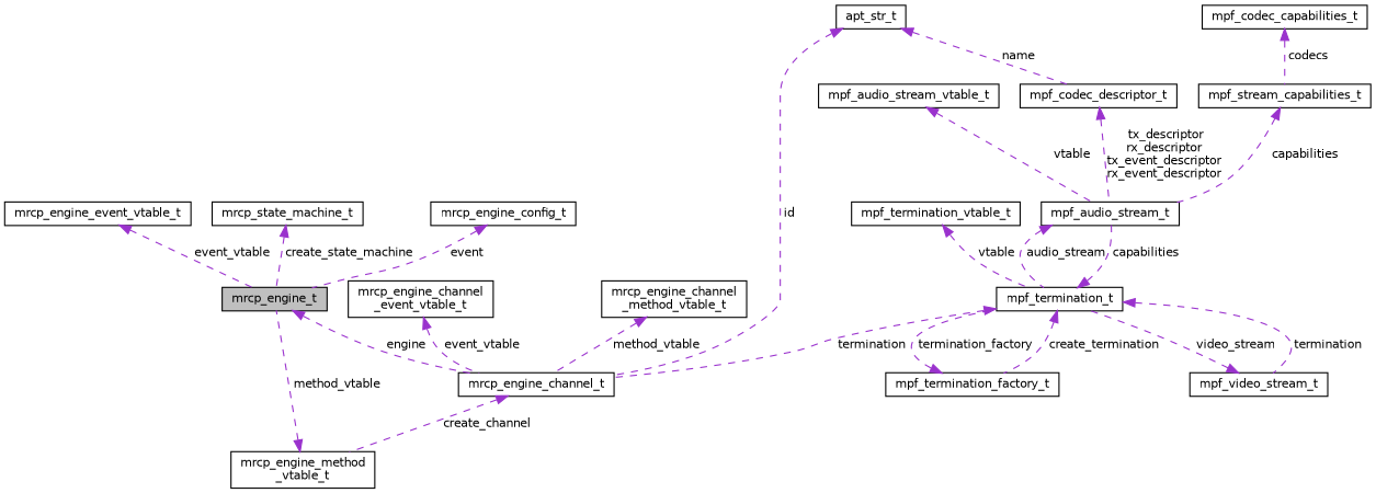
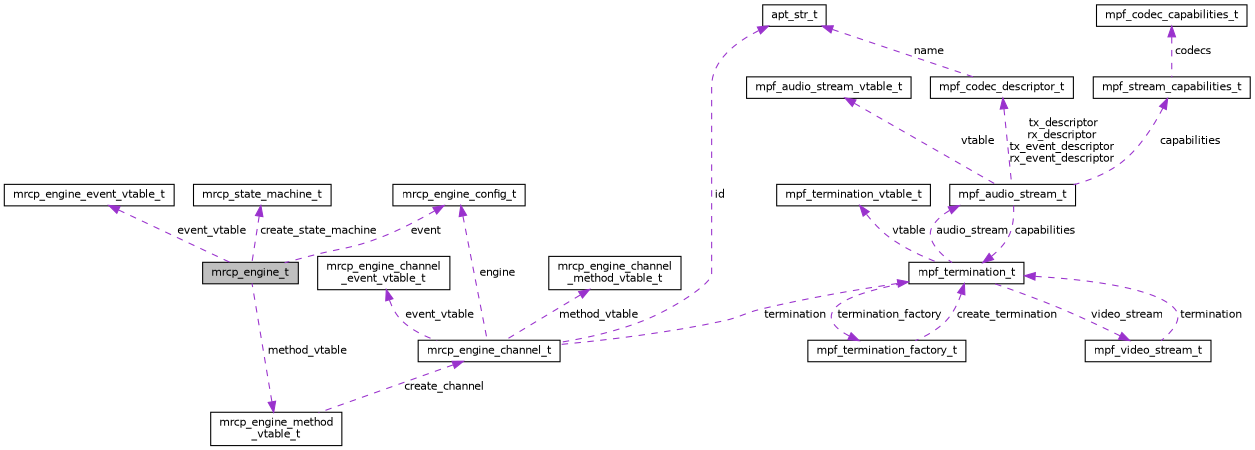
  digraph {
    rankdir=TB
    node [color=black fillcolor=white fontname=Helvetica fontsize=10 shape=record style=filled]
    edge [color=darkorchid3 dir=back fontname=Helvetica fontsize=10 labelfontname=Helvetica labelfontsize=10 style=dashed]
    n1 [fillcolor=grey75 fontcolor=black height=0.2 label=mrcp_engine_t width=0.4]
    n2 [height=0.2 label=mrcp_engine_channel_t width=0.4]
    n3 [height=0.2 label="mrcp_engine_method\l_vtable_t" width=0.4]
    n4 [height=0.2 label=mrcp_engine_event_vtable_t width=0.4]
    n5 [height=0.2 label=mrcp_state_machine_t width=0.4]
    n6 [height=0.2 label="mrcp_engine_channel\l_event_vtable_t" width=0.4]
    n7 [height=0.2 label=apt_str_t width=0.4]
    n8 [height=0.2 label=mpf_codec_descriptor_t width=0.4]
    n9 [height=0.2 label=mpf_audio_stream_t width=0.4]
    n10 [height=0.2 label=mpf_termination_t width=0.4]
    n11 [height=0.2 label=mpf_termination_factory_t width=0.4]
    n12 [height=0.2 label=mpf_video_stream_t width=0.4]
    n13 [height=0.2 label=mpf_termination_vtable_t width=0.4]
    n14 [height=0.2 label=mpf_audio_stream_vtable_t width=0.4]
    n15 [height=0.2 label=mpf_stream_capabilities_t width=0.4]
    n16 [height=0.2 label=mpf_codec_capabilities_t width=0.4]
    n17 [height=0.2 label="mrcp_engine_channel\l_method_vtable_t" width=0.4]
    n18 [height=0.2 label=mrcp_engine_config_t width=0.4]
-   n1 -> n2 [label=" engine"]
+   n18 -> n2 [label=" engine"]
    n2 -> n3 [label=" create_channel"]
    n3 -> n1 [label=" method_vtable"]
    n4 -> n1 [label=" event_vtable"]
    n5 -> n1 [label=" create_state_machine"]
    n6 -> n2 [label=" event_vtable"]
    n7 -> n2 [label=" id"]
    n7 -> n8 [label=" name"]
    n8 -> n9 [label=" tx_descriptor\nrx_descriptor\ntx_event_descriptor\nrx_event_descriptor"]
    n9 -> n10 [label=" audio_stream"]
    n10 -> n2 [label=" termination"]
    n10 -> n9 [label=" capabilities"]
    n10 -> n11 [label=" create_termination"]
    n10 -> n12 [label=" termination"]
    n11 -> n10 [label=" termination_factory"]
    n12 -> n10 [label=" video_stream"]
    n13 -> n10 [label=" vtable"]
    n14 -> n9 [label=" vtable"]
    n15 -> n9 [label=" capabilities"]
    n16 -> n15 [label=" codecs"]
    n17 -> n2 [label=" method_vtable"]
    n18 -> n1 [label=" event"]
  }
